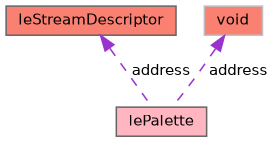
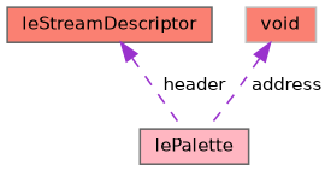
  digraph {
    node [color=gray40 fillcolor=salmon fontname=Helvetica fontsize=10 shape=box style=filled]
    edge [color=darkorchid3 dir=back fontname=Helvetica fontsize=10 labelfontname=Helvetica labelfontsize=10 style=dashed]
    n1 [fillcolor=lightpink fontcolor=black height=0.2 label=lePalette width=0.4]
    n2 [height=0.2 label=leStreamDescriptor width=0.4]
    n3 [color=grey75 height=0.2 label=void width=0.4]
-   n2 -> n1 [label=" address"]
+   n2 -> n1 [label=" header"]
    n3 -> n1 [label=" address"]
  }
